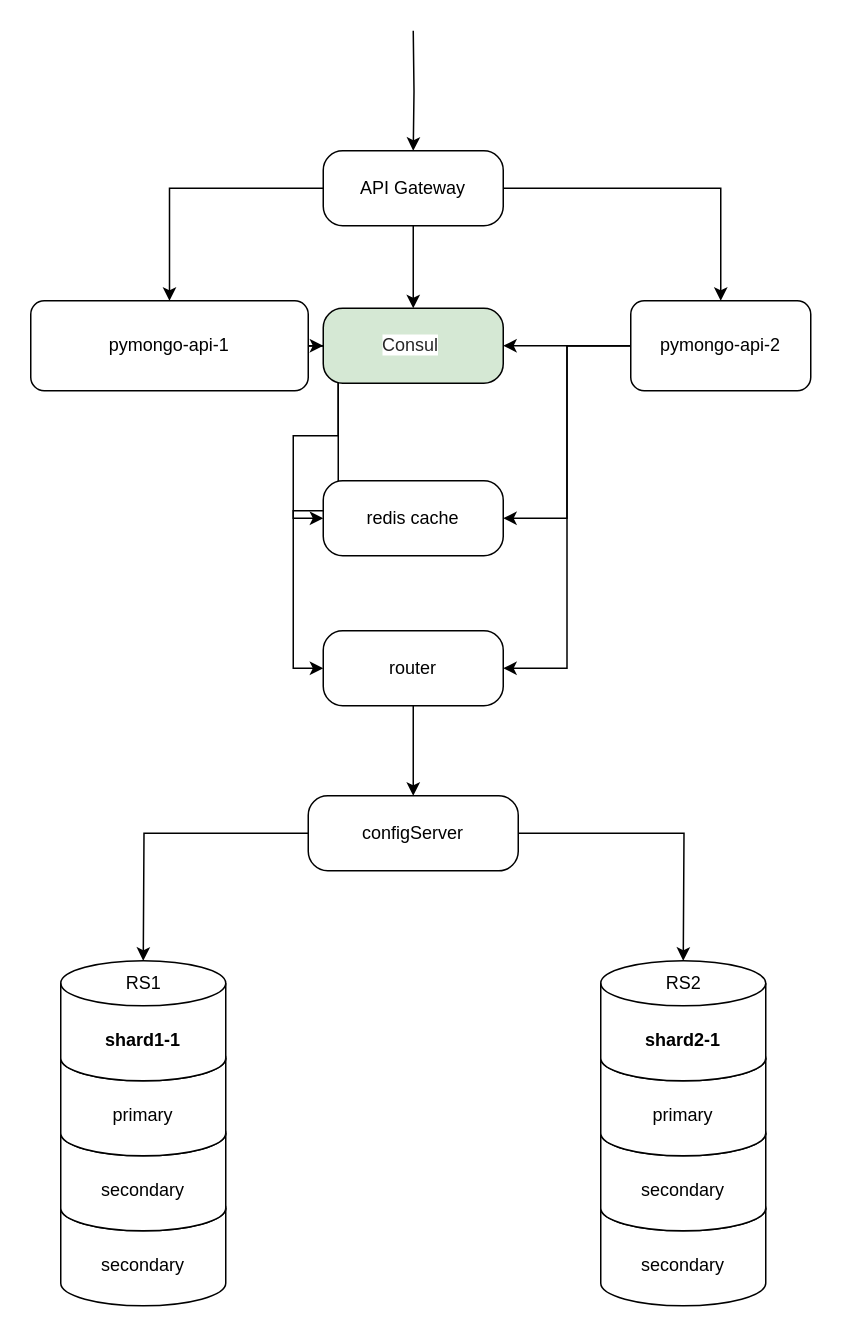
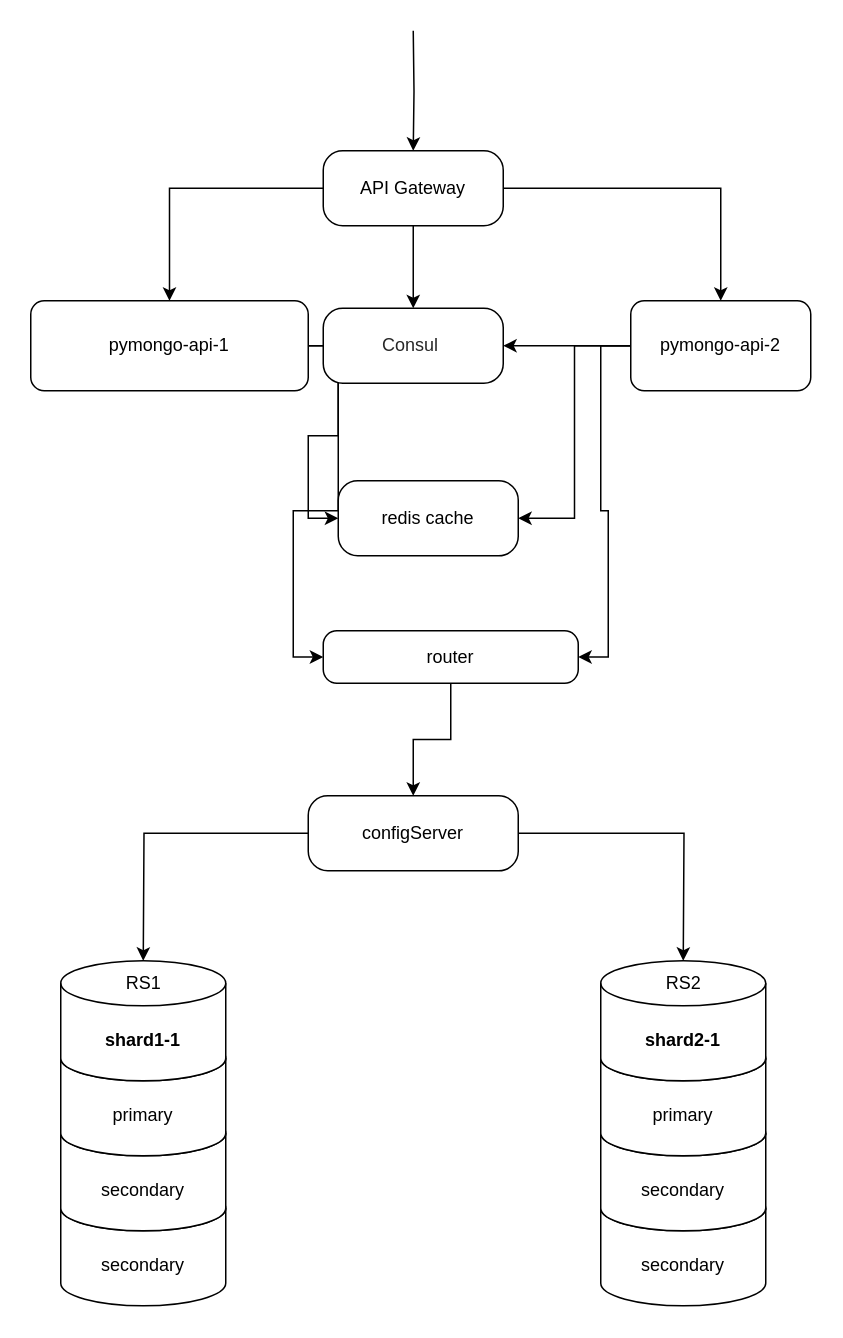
  <mxCell id="0" />
  <mxCell id="1" parent="0" />
  <mxCell id="2" value="secondary" style="shape=cylinder3;whiteSpace=wrap;html=1;boundedLbl=1;backgroundOutline=1;size=15;" parent="1" vertex="1"><mxGeometry x="40" y="790" width="110" height="80" as="geometry" /></mxCell>
  <mxCell id="3" value="secondary" style="shape=cylinder3;whiteSpace=wrap;html=1;boundedLbl=1;backgroundOutline=1;size=15;" parent="1" vertex="1"><mxGeometry x="40" y="740" width="110" height="80" as="geometry" /></mxCell>
  <mxCell id="4" value="primary" style="shape=cylinder3;whiteSpace=wrap;html=1;boundedLbl=1;backgroundOutline=1;size=15;" parent="1" vertex="1"><mxGeometry x="40" y="690" width="110" height="80" as="geometry" /></mxCell>
  <mxCell id="5" value="&lt;b&gt;shard1-1&lt;/b&gt;" style="shape=cylinder3;whiteSpace=wrap;html=1;boundedLbl=1;backgroundOutline=1;size=15;" parent="1" vertex="1"><mxGeometry x="40" y="640" width="110" height="80" as="geometry" /></mxCell>
  <mxCell id="6" value="secondary" style="shape=cylinder3;whiteSpace=wrap;html=1;boundedLbl=1;backgroundOutline=1;size=15;" parent="1" vertex="1"><mxGeometry x="400" y="790" width="110" height="80" as="geometry" /></mxCell>
  <mxCell id="7" value="secondary" style="shape=cylinder3;whiteSpace=wrap;html=1;boundedLbl=1;backgroundOutline=1;size=15;" parent="1" vertex="1"><mxGeometry x="400" y="740" width="110" height="80" as="geometry" /></mxCell>
  <mxCell id="8" value="primary" style="shape=cylinder3;whiteSpace=wrap;html=1;boundedLbl=1;backgroundOutline=1;size=15;" parent="1" vertex="1"><mxGeometry x="400" y="690" width="110" height="80" as="geometry" /></mxCell>
  <mxCell id="9" value="&lt;b&gt;shard2-1&lt;/b&gt;" style="shape=cylinder3;whiteSpace=wrap;html=1;boundedLbl=1;backgroundOutline=1;size=15;" parent="1" vertex="1"><mxGeometry x="400" y="640" width="110" height="80" as="geometry" /></mxCell>
- <mxCell id="10" style="edgeStyle=orthogonalEdgeStyle;rounded=0;orthogonalLoop=1;jettySize=auto;html=1;entryX=0;entryY=0.5;entryDx=0;entryDy=0;" edge="1" parent="1" source="13" target="31"><mxGeometry relative="1" as="geometry" /></mxCell>
  <mxCell id="11" style="edgeStyle=orthogonalEdgeStyle;rounded=0;orthogonalLoop=1;jettySize=auto;html=1;entryX=0;entryY=0.5;entryDx=0;entryDy=0;" edge="1" parent="1" source="13" target="21"><mxGeometry relative="1" as="geometry" /></mxCell>
  <mxCell id="12" style="edgeStyle=orthogonalEdgeStyle;rounded=0;orthogonalLoop=1;jettySize=auto;html=1;entryX=0;entryY=0.5;entryDx=0;entryDy=0;" edge="1" parent="1" source="13" target="15"><mxGeometry relative="1" as="geometry" /></mxCell>
  <mxCell id="13" value="pymongo-api-1" style="rounded=1;whiteSpace=wrap;html=1;" parent="1" vertex="1"><mxGeometry x="20" y="200" width="185" height="60" as="geometry" /></mxCell>
  <mxCell id="14" style="edgeStyle=orthogonalEdgeStyle;rounded=0;orthogonalLoop=1;jettySize=auto;html=1;entryX=0.5;entryY=0;entryDx=0;entryDy=0;" parent="1" source="15" target="17" edge="1"><mxGeometry relative="1" as="geometry" /></mxCell>
- <mxCell id="15" value="router" style="rounded=1;whiteSpace=wrap;html=1;arcSize=26;" parent="1" vertex="1"><mxGeometry x="215" y="420" width="120" height="50" as="geometry" /></mxCell>
+ <mxCell id="15" value="router" style="rounded=1;whiteSpace=wrap;html=1;arcSize=26;" parent="1" vertex="1"><mxGeometry x="215" y="420" width="170" height="35" as="geometry" /></mxCell>
  <mxCell id="16" style="edgeStyle=orthogonalEdgeStyle;rounded=0;orthogonalLoop=1;jettySize=auto;html=1;" parent="1" source="17" edge="1"><mxGeometry relative="1" as="geometry"><mxPoint x="455" y="640" as="targetPoint" /></mxGeometry></mxCell>
  <mxCell id="17" value="configServer" style="rounded=1;whiteSpace=wrap;html=1;arcSize=26;" parent="1" vertex="1"><mxGeometry x="205" y="530" width="140" height="50" as="geometry" /></mxCell>
  <mxCell id="18" style="edgeStyle=orthogonalEdgeStyle;rounded=0;orthogonalLoop=1;jettySize=auto;html=1;entryX=0.5;entryY=0;entryDx=0;entryDy=0;entryPerimeter=0;" parent="1" source="17" edge="1"><mxGeometry relative="1" as="geometry"><mxPoint x="95" y="640" as="targetPoint" /></mxGeometry></mxCell>
  <mxCell id="19" value="RS1" style="text;html=1;align=center;verticalAlign=middle;resizable=0;points=[];autosize=1;strokeColor=none;fillColor=none;" parent="1" vertex="1"><mxGeometry x="70" y="640" width="50" height="30" as="geometry" /></mxCell>
  <mxCell id="20" value="RS2" style="text;html=1;align=center;verticalAlign=middle;resizable=0;points=[];autosize=1;strokeColor=none;fillColor=none;" parent="1" vertex="1"><mxGeometry x="430" y="640" width="50" height="30" as="geometry" /></mxCell>
- <mxCell id="21" value="redis cache" style="rounded=1;whiteSpace=wrap;html=1;arcSize=26;" parent="1" vertex="1"><mxGeometry x="215" y="320" width="120" height="50" as="geometry" /></mxCell>
+ <mxCell id="21" value="redis cache" style="rounded=1;whiteSpace=wrap;html=1;arcSize=26;" parent="1" vertex="1"><mxGeometry x="225" y="320" width="120" height="50" as="geometry" /></mxCell>
  <mxCell id="22" style="edgeStyle=orthogonalEdgeStyle;rounded=0;orthogonalLoop=1;jettySize=auto;html=1;entryX=1;entryY=0.5;entryDx=0;entryDy=0;" edge="1" parent="1" source="25" target="31"><mxGeometry relative="1" as="geometry" /></mxCell>
  <mxCell id="23" style="edgeStyle=orthogonalEdgeStyle;rounded=0;orthogonalLoop=1;jettySize=auto;html=1;entryX=1;entryY=0.5;entryDx=0;entryDy=0;" edge="1" parent="1" source="25" target="21"><mxGeometry relative="1" as="geometry" /></mxCell>
  <mxCell id="24" style="edgeStyle=orthogonalEdgeStyle;rounded=0;orthogonalLoop=1;jettySize=auto;html=1;entryX=1;entryY=0.5;entryDx=0;entryDy=0;" edge="1" parent="1" source="25" target="15"><mxGeometry relative="1" as="geometry" /></mxCell>
  <mxCell id="25" value="pymongo-api-2" style="rounded=1;whiteSpace=wrap;html=1;" vertex="1" parent="1"><mxGeometry x="420" y="200" width="120" height="60" as="geometry" /></mxCell>
  <mxCell id="26" style="edgeStyle=orthogonalEdgeStyle;rounded=0;orthogonalLoop=1;jettySize=auto;html=1;entryX=0.5;entryY=0;entryDx=0;entryDy=0;" edge="1" parent="1" source="29" target="13"><mxGeometry relative="1" as="geometry" /></mxCell>
  <mxCell id="27" style="edgeStyle=orthogonalEdgeStyle;rounded=0;orthogonalLoop=1;jettySize=auto;html=1;" edge="1" parent="1" source="29" target="25"><mxGeometry relative="1" as="geometry" /></mxCell>
  <mxCell id="28" style="edgeStyle=orthogonalEdgeStyle;rounded=0;orthogonalLoop=1;jettySize=auto;html=1;entryX=0.5;entryY=0;entryDx=0;entryDy=0;" edge="1" parent="1" source="29" target="31"><mxGeometry relative="1" as="geometry" /></mxCell>
  <mxCell id="29" value="API Gateway" style="rounded=1;whiteSpace=wrap;html=1;arcSize=26;" vertex="1" parent="1"><mxGeometry x="215" y="100" width="120" height="50" as="geometry" /></mxCell>
  <mxCell id="30" value="" style="edgeStyle=orthogonalEdgeStyle;rounded=0;orthogonalLoop=1;jettySize=auto;html=1;" edge="1" parent="1" target="29"><mxGeometry relative="1" as="geometry"><mxPoint x="275" y="20" as="sourcePoint" /></mxGeometry></mxCell>
- <mxCell id="31" value="&lt;font style=&quot;font-size: 12px;&quot;&gt;&lt;span style=&quot;color: rgba(0, 0, 0, 0.85); font-family: &amp;quot;YS Text&amp;quot;, sans-serif; text-align: start; white-space-collapse: preserve; background-color: rgb(255, 255, 255);&quot;&gt;Consul&lt;/span&gt;&amp;nbsp;&lt;/font&gt;" style="rounded=1;whiteSpace=wrap;html=1;arcSize=26;fillColor=#d5e8d4;" vertex="1" parent="1"><mxGeometry x="215" y="205" width="120" height="50" as="geometry" /></mxCell>
+ <mxCell id="31" value="&lt;font style=&quot;font-size: 12px;&quot;&gt;&lt;span style=&quot;color: rgba(0, 0, 0, 0.85); font-family: &amp;quot;YS Text&amp;quot;, sans-serif; text-align: start; white-space-collapse: preserve; background-color: rgb(255, 255, 255);&quot;&gt;Consul&lt;/span&gt;&amp;nbsp;&lt;/font&gt;" style="rounded=1;whiteSpace=wrap;html=1;arcSize=26;" vertex="1" parent="1"><mxGeometry x="215" y="205" width="120" height="50" as="geometry" /></mxCell>
